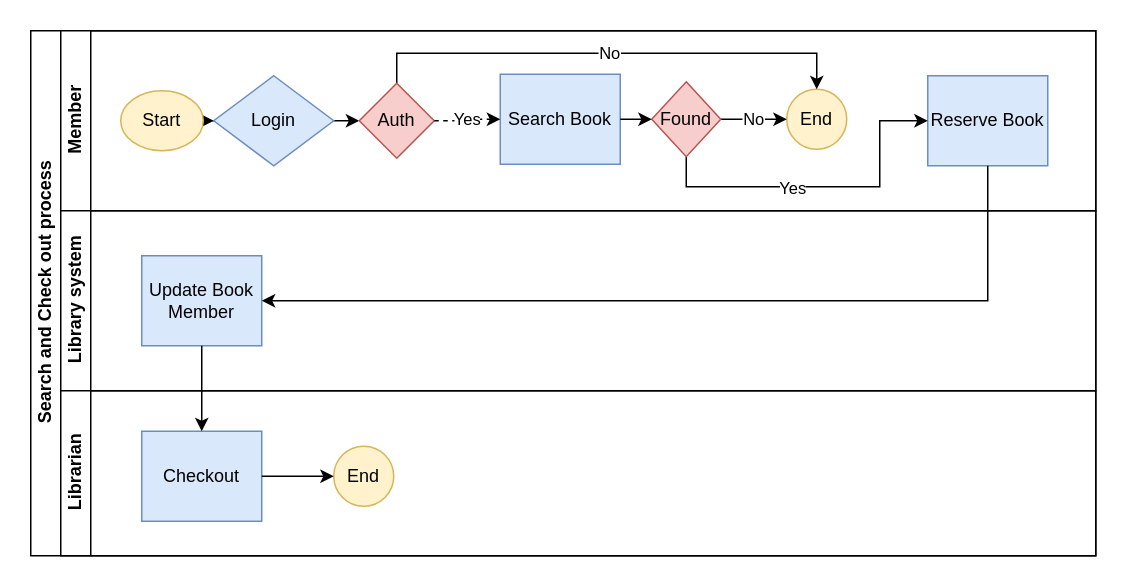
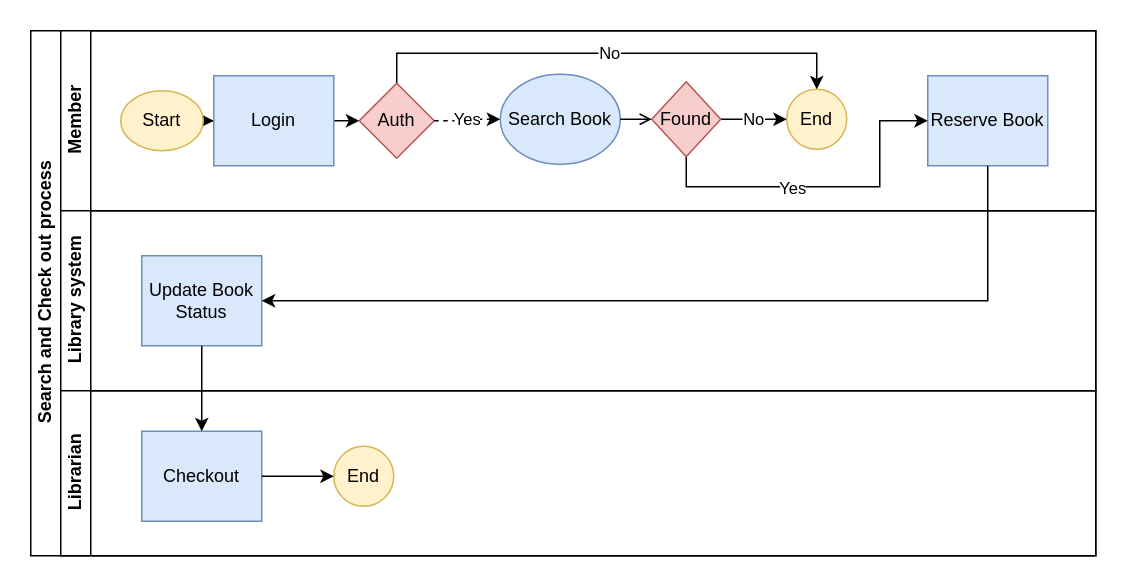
  <mxCell id="0" />
  <mxCell id="1" parent="0" />
  <mxCell id="2" value="Search and Check out process" style="swimlane;html=1;childLayout=stackLayout;resizeParent=1;resizeParentMax=0;horizontal=0;startSize=20;horizontalStack=0;" parent="1" vertex="1"><mxGeometry x="20" y="20" width="710" height="350" as="geometry" /></mxCell>
  <mxCell id="3" value="Member" style="swimlane;html=1;startSize=20;horizontal=0;" parent="2" vertex="1"><mxGeometry x="20" width="690" height="120" as="geometry" /></mxCell>
- <mxCell id="4" value="" style="edgeStyle=orthogonalEdgeStyle;rounded=0;orthogonalLoop=1;jettySize=auto;html=1;dashed=1;" parent="3" source="12" target="14" edge="1"><mxGeometry relative="1" as="geometry" /></mxCell>
+ <mxCell id="4" value="" style="edgeStyle=orthogonalEdgeStyle;rounded=0;orthogonalLoop=1;jettySize=auto;html=1;" parent="3" source="12" target="14" edge="1"><mxGeometry relative="1" as="geometry" /></mxCell>
  <mxCell id="5" value="Reserve Book" style="rounded=0;whiteSpace=wrap;html=1;fontFamily=Helvetica;fontSize=12;align=center;fillColor=#dae8fc;strokeColor=#6c8ebf;" vertex="1" parent="3"><mxGeometry x="578" y="30" width="80" height="60" as="geometry" /></mxCell>
  <mxCell id="6" value="End" style="ellipse;whiteSpace=wrap;html=1;fillColor=#fff2cc;strokeColor=#d6b656;" parent="3" vertex="1"><mxGeometry x="484" y="39" width="40" height="40" as="geometry" /></mxCell>
  <mxCell id="7" value="No" style="edgeStyle=orthogonalEdgeStyle;rounded=0;orthogonalLoop=1;jettySize=auto;html=1;exitX=1;exitY=0.5;exitDx=0;exitDy=0;entryX=0;entryY=0.5;entryDx=0;entryDy=0;" edge="1" parent="3" source="10" target="6"><mxGeometry relative="1" as="geometry" /></mxCell>
  <mxCell id="8" style="edgeStyle=orthogonalEdgeStyle;rounded=0;orthogonalLoop=1;jettySize=auto;html=1;exitX=0.5;exitY=1;exitDx=0;exitDy=0;entryX=0;entryY=0.5;entryDx=0;entryDy=0;" edge="1" parent="3" source="10" target="5"><mxGeometry relative="1" as="geometry"><Array as="points"><mxPoint x="417" y="104" /><mxPoint x="546" y="104" /><mxPoint x="546" y="60" /></Array></mxGeometry></mxCell>
  <mxCell id="9" value="Yes" style="edgeLabel;html=1;align=center;verticalAlign=middle;resizable=0;points=[];" vertex="1" connectable="0" parent="8"><mxGeometry x="-0.2" relative="1" as="geometry"><mxPoint as="offset" /></mxGeometry></mxCell>
  <mxCell id="10" value="Found" style="rhombus;whiteSpace=wrap;html=1;fontFamily=Helvetica;fontSize=12;align=center;fillColor=#f8cecc;strokeColor=#b85450;" vertex="1" parent="3"><mxGeometry x="394" y="34" width="46" height="50" as="geometry" /></mxCell>
- <mxCell id="11" value="Search Book" style="rounded=0;whiteSpace=wrap;html=1;fontFamily=Helvetica;fontSize=12;align=center;fillColor=#dae8fc;strokeColor=#6c8ebf;" parent="3" vertex="1"><mxGeometry x="293" y="29" width="80" height="60" as="geometry" /></mxCell>
+ <mxCell id="11" value="Search Book" style="ellipse;whiteSpace=wrap;html=1;fontFamily=Helvetica;fontSize=12;align=center;fillColor=#dae8fc;strokeColor=#6c8ebf;" parent="3" vertex="1"><mxGeometry x="293" y="29" width="80" height="60" as="geometry" /></mxCell>
  <mxCell id="12" value="Start" style="ellipse;whiteSpace=wrap;html=1;fillColor=#fff2cc;strokeColor=#d6b656;" parent="3" vertex="1"><mxGeometry x="40" y="40" width="55" height="40" as="geometry" /></mxCell>
  <mxCell id="13" style="edgeStyle=orthogonalEdgeStyle;rounded=0;orthogonalLoop=1;jettySize=auto;html=1;exitX=1;exitY=0.5;exitDx=0;exitDy=0;entryX=0;entryY=0.5;entryDx=0;entryDy=0;" edge="1" parent="3" source="14" target="16"><mxGeometry relative="1" as="geometry" /></mxCell>
- <mxCell id="14" value="Login" style="rhombus;whiteSpace=wrap;html=1;fontFamily=Helvetica;fontSize=12;align=center;fillColor=#dae8fc;strokeColor=#6c8ebf;" parent="3" vertex="1"><mxGeometry x="102" y="30" width="80" height="60" as="geometry" /></mxCell>
+ <mxCell id="14" value="Login" style="rounded=0;whiteSpace=wrap;html=1;fontFamily=Helvetica;fontSize=12;align=center;fillColor=#dae8fc;strokeColor=#6c8ebf;" parent="3" vertex="1"><mxGeometry x="102" y="30" width="80" height="60" as="geometry" /></mxCell>
  <mxCell id="15" value="No" style="edgeStyle=orthogonalEdgeStyle;rounded=0;orthogonalLoop=1;jettySize=auto;html=1;exitX=0.5;exitY=0;exitDx=0;exitDy=0;entryX=0.5;entryY=0;entryDx=0;entryDy=0;" edge="1" parent="3" source="16" target="6"><mxGeometry relative="1" as="geometry" /></mxCell>
  <mxCell id="16" value="Auth" style="rhombus;whiteSpace=wrap;html=1;fontFamily=Helvetica;fontSize=12;align=center;fillColor=#f8cecc;strokeColor=#b85450;" parent="3" vertex="1"><mxGeometry x="199" y="35" width="50" height="50" as="geometry" /></mxCell>
  <mxCell id="17" value="Yes" style="edgeStyle=orthogonalEdgeStyle;rounded=0;orthogonalLoop=1;jettySize=auto;html=1;exitX=1;exitY=0.5;exitDx=0;exitDy=0;entryX=0;entryY=0.5;entryDx=0;entryDy=0;dashed=1;" edge="1" parent="3" source="16" target="11"><mxGeometry relative="1" as="geometry"><mxPoint x="300" y="60" as="targetPoint" /></mxGeometry></mxCell>
- <mxCell id="18" style="edgeStyle=orthogonalEdgeStyle;rounded=0;orthogonalLoop=1;jettySize=auto;html=1;exitX=1;exitY=0.5;exitDx=0;exitDy=0;entryX=0;entryY=0.5;entryDx=0;entryDy=0;" edge="1" parent="3" source="11" target="10"><mxGeometry relative="1" as="geometry"><mxPoint x="410" y="59" as="targetPoint" /></mxGeometry></mxCell>
+ <mxCell id="18" style="edgeStyle=orthogonalEdgeStyle;rounded=0;orthogonalLoop=1;jettySize=auto;html=1;exitX=1;exitY=0.5;exitDx=0;exitDy=0;entryX=0;entryY=0.5;entryDx=0;entryDy=0;endArrow=open;" edge="1" parent="3" source="11" target="10"><mxGeometry relative="1" as="geometry"><mxPoint x="410" y="59" as="targetPoint" /></mxGeometry></mxCell>
  <mxCell id="19" value="Library system" style="swimlane;html=1;startSize=20;horizontal=0;" parent="2" vertex="1"><mxGeometry x="20" y="120" width="690" height="120" as="geometry" /></mxCell>
- <mxCell id="20" value="Update Book Member" style="rounded=0;whiteSpace=wrap;html=1;fontFamily=Helvetica;fontSize=12;align=center;fillColor=#dae8fc;strokeColor=#6c8ebf;" parent="19" vertex="1"><mxGeometry x="54" y="30" width="80" height="60" as="geometry" /></mxCell>
+ <mxCell id="20" value="Update Book Status" style="rounded=0;whiteSpace=wrap;html=1;fontFamily=Helvetica;fontSize=12;align=center;fillColor=#dae8fc;strokeColor=#6c8ebf;" parent="19" vertex="1"><mxGeometry x="54" y="30" width="80" height="60" as="geometry" /></mxCell>
  <mxCell id="21" value="Librarian" style="swimlane;html=1;startSize=20;horizontal=0;" parent="2" vertex="1"><mxGeometry x="20" y="240" width="690" height="110" as="geometry" /></mxCell>
  <mxCell id="22" value="End" style="ellipse;whiteSpace=wrap;html=1;fillColor=#fff2cc;strokeColor=#d6b656;" vertex="1" parent="21"><mxGeometry x="182" y="37" width="40" height="40" as="geometry" /></mxCell>
  <mxCell id="23" value="Checkout" style="rounded=0;whiteSpace=wrap;html=1;fontFamily=Helvetica;fontSize=12;align=center;fillColor=#dae8fc;strokeColor=#6c8ebf;" parent="21" vertex="1"><mxGeometry x="54" y="27" width="80" height="60" as="geometry" /></mxCell>
  <mxCell id="24" value="" style="endArrow=classic;html=1;exitX=1;exitY=0.5;exitDx=0;exitDy=0;entryX=0;entryY=0.5;entryDx=0;entryDy=0;" edge="1" parent="21" source="23" target="22"><mxGeometry width="50" height="50" relative="1" as="geometry"><mxPoint x="230" y="40" as="sourcePoint" /><mxPoint x="280" y="-10" as="targetPoint" /></mxGeometry></mxCell>
  <mxCell id="25" style="edgeStyle=orthogonalEdgeStyle;rounded=0;orthogonalLoop=1;jettySize=auto;html=1;exitX=0.5;exitY=1;exitDx=0;exitDy=0;entryX=0.5;entryY=0;entryDx=0;entryDy=0;" edge="1" parent="2" source="20" target="23"><mxGeometry relative="1" as="geometry" /></mxCell>
  <mxCell id="26" style="edgeStyle=orthogonalEdgeStyle;rounded=0;orthogonalLoop=1;jettySize=auto;html=1;exitX=0.5;exitY=1;exitDx=0;exitDy=0;entryX=1;entryY=0.5;entryDx=0;entryDy=0;" edge="1" parent="2" source="5" target="20"><mxGeometry relative="1" as="geometry" /></mxCell>
